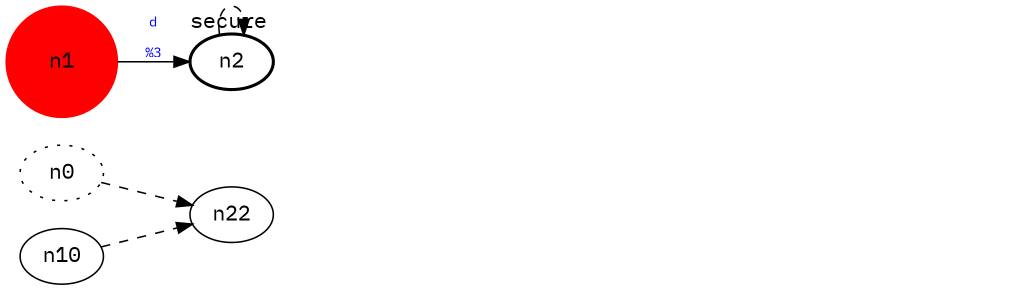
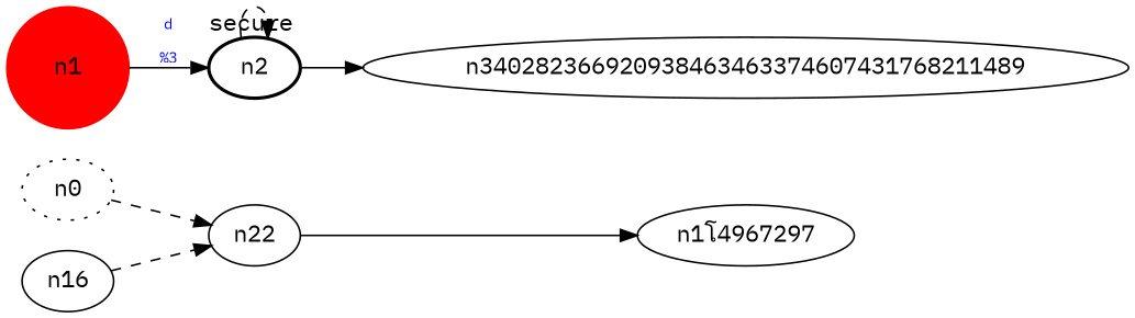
  digraph {
    fontcolor=blue
    fontname="IBM Plex Mono"
    rankdir=LR
    node [fontname="IBM Plex Mono"]
    edge [fontname="IBM Plex Mono"]
    n0 [fillcolor="#123456" style=dotted]
    n22
    n2 [style=bold xlabel=secure]
+   n340282366920938463463374607431768211489
    n1 [color=red height=1 style=filled width=1]
-   n10
+   n10 [label=n16]
+   "n1โ4967297"
    n0 -> n22 [style=dashed]
+   n22 -> "n1โ4967297"
    n2 -> n2 [style=dashed]
+   n2 -> n340282366920938463463374607431768211489
    n1 -> n2 [fontcolor=blue fontsize=9 label="d\n\l\G"]
    n10 -> n22 [style=dashed]
  }
